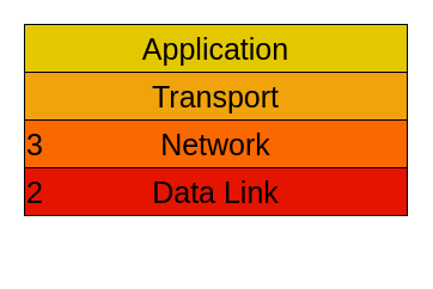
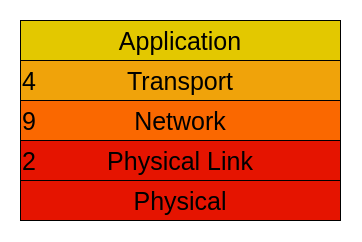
  <mxCell id="0" />
  <mxCell id="1" parent="0" />
  <mxCell id="2" value="Application" style="rounded=0;whiteSpace=wrap;html=1;fontSize=25;fillColor=#e3c800;fontColor=#000000;strokeColor=#000000;" vertex="1" parent="1"><mxGeometry x="20" y="20" width="320" height="40" as="geometry" /></mxCell>
  <mxCell id="3" value="Transport" style="rounded=0;whiteSpace=wrap;html=1;fontSize=25;fillColor=#f0a30a;fontColor=#000000;strokeColor=#000000;" vertex="1" parent="1"><mxGeometry x="20" y="60" width="320" height="40" as="geometry" /></mxCell>
  <mxCell id="4" value="Network" style="rounded=0;whiteSpace=wrap;html=1;fontSize=25;fillColor=#fa6800;fontColor=#000000;strokeColor=#000000;" vertex="1" parent="1"><mxGeometry x="20" y="100" width="320" height="40" as="geometry" /></mxCell>
- <mxCell id="5" value="Data Link" style="rounded=0;whiteSpace=wrap;html=1;fontSize=25;fillColor=#e51400;fontColor=#000000;strokeColor=#000000;" vertex="1" parent="1"><mxGeometry x="20" y="140" width="320" height="40" as="geometry" /></mxCell>
- <mxCell id="7" value="3" style="text;html=1;strokeColor=none;fillColor=none;align=left;verticalAlign=middle;whiteSpace=wrap;rounded=0;fontSize=25;fontColor=#000000;" vertex="1" parent="1"><mxGeometry x="20" y="105" width="60" height="30" as="geometry" /></mxCell>
+ <mxCell id="5" value="Physical Link" style="rounded=0;whiteSpace=wrap;html=1;fontSize=25;fillColor=#e51400;fontColor=#000000;strokeColor=#000000;" vertex="1" parent="1"><mxGeometry x="20" y="140" width="320" height="40" as="geometry" /></mxCell>
+ <mxCell id="6" value="Physical" style="rounded=0;whiteSpace=wrap;html=1;fontSize=25;fillColor=#e51400;fontColor=#000000;strokeColor=#000000;" vertex="1" parent="1"><mxGeometry x="20" y="180" width="320" height="40" as="geometry" /></mxCell>
+ <mxCell id="7" value="9" style="text;html=1;strokeColor=none;fillColor=none;align=left;verticalAlign=middle;whiteSpace=wrap;rounded=0;fontSize=25;fontColor=#000000;" vertex="1" parent="1"><mxGeometry x="20" y="105" width="60" height="30" as="geometry" /></mxCell>
+ <mxCell id="8" value="4" style="text;html=1;strokeColor=none;fillColor=none;align=left;verticalAlign=middle;whiteSpace=wrap;rounded=0;fontSize=25;fontColor=#000000;" vertex="1" parent="1"><mxGeometry x="20" y="65" width="60" height="30" as="geometry" /></mxCell>
  <mxCell id="9" value="2" style="text;html=1;strokeColor=none;fillColor=none;align=left;verticalAlign=middle;whiteSpace=wrap;rounded=0;fontSize=25;fontColor=#000000;" vertex="1" parent="1"><mxGeometry x="20" y="145" width="60" height="30" as="geometry" /></mxCell>
